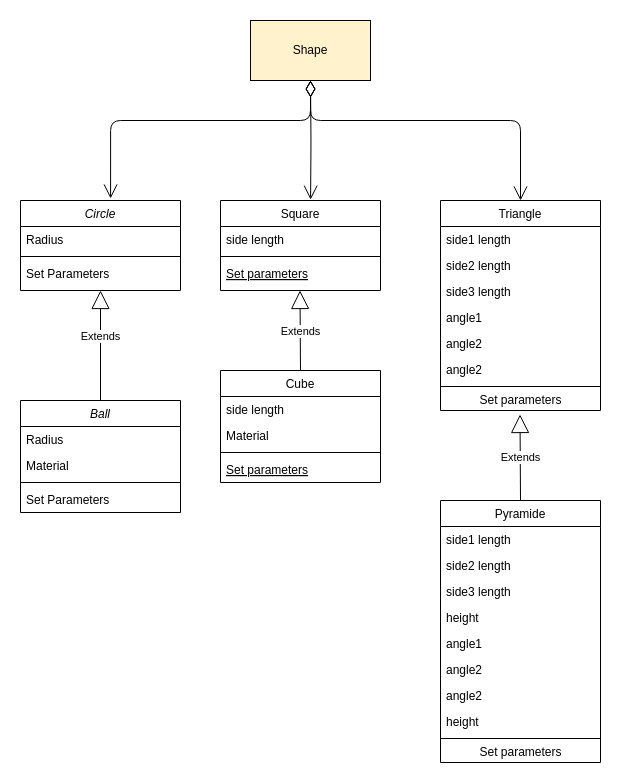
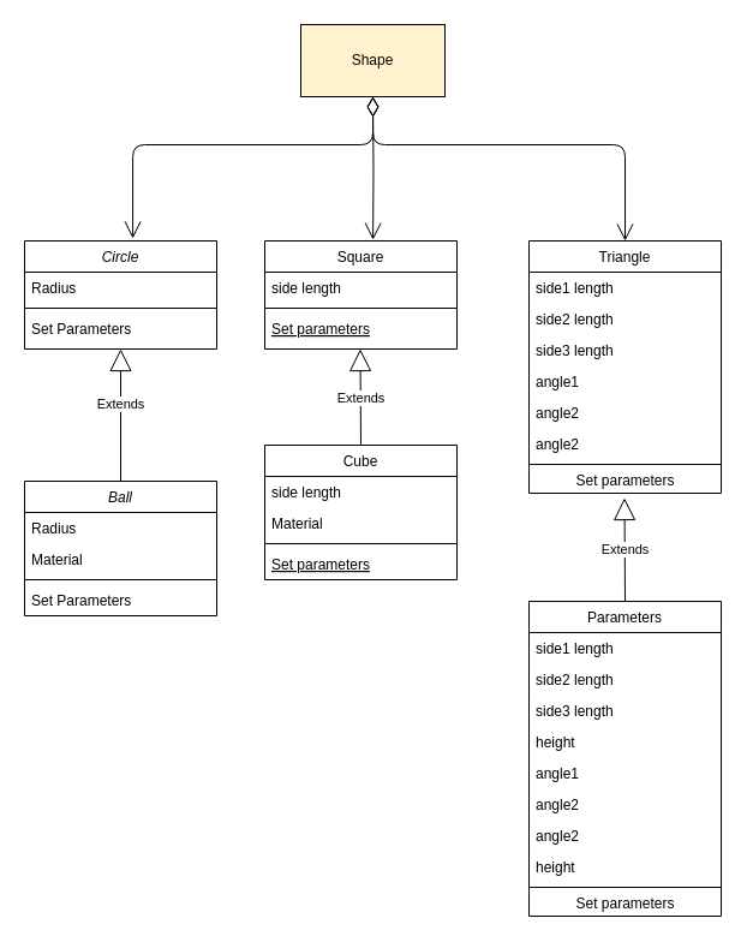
  <mxCell id="0" />
  <mxCell id="1" parent="0" />
  <mxCell id="2" value="Extends" style="endArrow=block;endSize=16;endFill=0;html=1;entryX=0.5;entryY=1;entryDx=0;entryDy=0;" edge="1" parent="1" target="3"><mxGeometry x="0.165" width="160" relative="1" as="geometry"><mxPoint x="100" y="400" as="sourcePoint" /><mxPoint x="180" y="240" as="targetPoint" /><Array as="points" /><mxPoint as="offset" /></mxGeometry></mxCell>
  <mxCell id="3" value="Circle" style="swimlane;fontStyle=2;align=center;verticalAlign=top;childLayout=stackLayout;horizontal=1;startSize=26;horizontalStack=0;resizeParent=1;resizeLast=0;collapsible=1;marginBottom=0;rounded=0;shadow=0;strokeWidth=1;" vertex="1" parent="1"><mxGeometry x="20" y="200" width="160" height="90" as="geometry"><mxRectangle x="230" y="140" width="160" height="26" as="alternateBounds" /></mxGeometry></mxCell>
  <mxCell id="4" value="Radius" style="text;align=left;verticalAlign=top;spacingLeft=4;spacingRight=4;overflow=hidden;rotatable=0;points=[[0,0.5],[1,0.5]];portConstraint=eastwest;" vertex="1" parent="3"><mxGeometry y="26" width="160" height="26" as="geometry" /></mxCell>
  <mxCell id="5" value="" style="line;html=1;strokeWidth=1;align=left;verticalAlign=middle;spacingTop=-1;spacingLeft=3;spacingRight=3;rotatable=0;labelPosition=right;points=[];portConstraint=eastwest;" vertex="1" parent="3"><mxGeometry y="52" width="160" height="8" as="geometry" /></mxCell>
  <mxCell id="6" value="Set Parameters" style="text;align=left;verticalAlign=top;spacingLeft=4;spacingRight=4;overflow=hidden;rotatable=0;points=[[0,0.5],[1,0.5]];portConstraint=eastwest;" vertex="1" parent="3"><mxGeometry y="60" width="160" height="26" as="geometry" /></mxCell>
  <mxCell id="7" value="Square" style="swimlane;fontStyle=0;align=center;verticalAlign=top;childLayout=stackLayout;horizontal=1;startSize=26;horizontalStack=0;resizeParent=1;resizeLast=0;collapsible=1;marginBottom=0;rounded=0;shadow=0;strokeWidth=1;" vertex="1" parent="1"><mxGeometry x="220" y="200" width="160" height="90" as="geometry"><mxRectangle x="130" y="380" width="160" height="26" as="alternateBounds" /></mxGeometry></mxCell>
  <mxCell id="8" value="side length" style="text;align=left;verticalAlign=top;spacingLeft=4;spacingRight=4;overflow=hidden;rotatable=0;points=[[0,0.5],[1,0.5]];portConstraint=eastwest;" vertex="1" parent="7"><mxGeometry y="26" width="160" height="26" as="geometry" /></mxCell>
  <mxCell id="9" value="" style="line;html=1;strokeWidth=1;align=left;verticalAlign=middle;spacingTop=-1;spacingLeft=3;spacingRight=3;rotatable=0;labelPosition=right;points=[];portConstraint=eastwest;" vertex="1" parent="7"><mxGeometry y="52" width="160" height="8" as="geometry" /></mxCell>
  <mxCell id="10" value="Set parameters" style="text;align=left;verticalAlign=top;spacingLeft=4;spacingRight=4;overflow=hidden;rotatable=0;points=[[0,0.5],[1,0.5]];portConstraint=eastwest;fontStyle=4" vertex="1" parent="7"><mxGeometry y="60" width="160" height="26" as="geometry" /></mxCell>
  <mxCell id="11" value="Triangle" style="swimlane;fontStyle=0;align=center;verticalAlign=top;childLayout=stackLayout;horizontal=1;startSize=26;horizontalStack=0;resizeParent=1;resizeLast=0;collapsible=1;marginBottom=0;rounded=0;shadow=0;strokeWidth=1;" vertex="1" parent="1"><mxGeometry x="440" y="200" width="160" height="210" as="geometry"><mxRectangle x="500" y="120" width="170" height="26" as="alternateBounds" /></mxGeometry></mxCell>
  <mxCell id="12" value="side1 length" style="text;align=left;verticalAlign=top;spacingLeft=4;spacingRight=4;overflow=hidden;rotatable=0;points=[[0,0.5],[1,0.5]];portConstraint=eastwest;horizontal=1;" vertex="1" parent="11"><mxGeometry y="26" width="160" height="26" as="geometry" /></mxCell>
  <mxCell id="13" value="side2 length" style="text;align=left;verticalAlign=top;spacingLeft=4;spacingRight=4;overflow=hidden;rotatable=0;points=[[0,0.5],[1,0.5]];portConstraint=eastwest;horizontal=1;" vertex="1" parent="11"><mxGeometry y="52" width="160" height="26" as="geometry" /></mxCell>
  <mxCell id="14" value="side3 length" style="text;align=left;verticalAlign=top;spacingLeft=4;spacingRight=4;overflow=hidden;rotatable=0;points=[[0,0.5],[1,0.5]];portConstraint=eastwest;horizontal=1;" vertex="1" parent="11"><mxGeometry y="78" width="160" height="26" as="geometry" /></mxCell>
  <mxCell id="15" value="angle1" style="text;align=left;verticalAlign=top;spacingLeft=4;spacingRight=4;overflow=hidden;rotatable=0;points=[[0,0.5],[1,0.5]];portConstraint=eastwest;horizontal=1;" vertex="1" parent="11"><mxGeometry y="104" width="160" height="26" as="geometry" /></mxCell>
  <mxCell id="16" value="angle2" style="text;align=left;verticalAlign=top;spacingLeft=4;spacingRight=4;overflow=hidden;rotatable=0;points=[[0,0.5],[1,0.5]];portConstraint=eastwest;horizontal=1;" vertex="1" parent="11"><mxGeometry y="130" width="160" height="26" as="geometry" /></mxCell>
  <mxCell id="17" value="angle2" style="text;align=left;verticalAlign=top;spacingLeft=4;spacingRight=4;overflow=hidden;rotatable=0;points=[[0,0.5],[1,0.5]];portConstraint=eastwest;horizontal=1;" vertex="1" parent="11"><mxGeometry y="156" width="160" height="26" as="geometry" /></mxCell>
  <mxCell id="18" value="" style="line;html=1;strokeWidth=1;align=left;verticalAlign=middle;spacingTop=-1;spacingLeft=3;spacingRight=3;rotatable=0;labelPosition=right;points=[];portConstraint=eastwest;" vertex="1" parent="11"><mxGeometry y="182" width="160" height="8" as="geometry" /></mxCell>
  <mxCell id="19" value="Set parameters" style="text;html=1;align=center;verticalAlign=middle;resizable=0;points=[];autosize=1;" vertex="1" parent="11"><mxGeometry y="190" width="160" height="20" as="geometry" /></mxCell>
  <mxCell id="20" value="Extends" style="endArrow=block;endSize=16;endFill=0;html=1;" edge="1" parent="1"><mxGeometry width="160" relative="1" as="geometry"><mxPoint x="520" y="500" as="sourcePoint" /><mxPoint x="519.5" y="414" as="targetPoint" /><Array as="points" /><mxPoint as="offset" /></mxGeometry></mxCell>
  <mxCell id="21" value="Extends" style="endArrow=block;endSize=16;endFill=0;html=1;" edge="1" parent="1"><mxGeometry width="160" relative="1" as="geometry"><mxPoint x="300" y="373" as="sourcePoint" /><mxPoint x="299.5" y="290" as="targetPoint" /></mxGeometry></mxCell>
  <mxCell id="22" value="1" style="endArrow=open;html=1;endSize=12;startArrow=diamondThin;startSize=14;startFill=0;edgeStyle=orthogonalEdgeStyle;align=left;verticalAlign=bottom;entryX=0.563;entryY=-0.022;entryDx=0;entryDy=0;entryPerimeter=0;" edge="1" parent="1" target="3"><mxGeometry x="-1" y="3" relative="1" as="geometry"><mxPoint x="310" y="80" as="sourcePoint" /><mxPoint x="190" y="80" as="targetPoint" /><Array as="points"><mxPoint x="310" y="120" /><mxPoint x="110" y="120" /></Array></mxGeometry></mxCell>
  <mxCell id="23" value="1" style="endArrow=open;html=1;endSize=12;startArrow=diamondThin;startSize=14;startFill=0;edgeStyle=orthogonalEdgeStyle;align=left;verticalAlign=bottom;entryX=0.563;entryY=-0.009;entryDx=0;entryDy=0;entryPerimeter=0;" edge="1" parent="1" target="7"><mxGeometry x="-1" y="3" relative="1" as="geometry"><mxPoint x="310" y="80" as="sourcePoint" /><mxPoint x="470" y="130" as="targetPoint" /></mxGeometry></mxCell>
  <mxCell id="24" value="1" style="endArrow=open;html=1;endSize=12;startArrow=diamondThin;startSize=14;startFill=0;edgeStyle=orthogonalEdgeStyle;align=left;verticalAlign=bottom;entryX=0.5;entryY=0;entryDx=0;entryDy=0;" edge="1" parent="1" target="11"><mxGeometry x="-1" y="3" relative="1" as="geometry"><mxPoint x="310" y="80" as="sourcePoint" /><mxPoint x="470" y="130" as="targetPoint" /><Array as="points"><mxPoint x="310" y="120" /><mxPoint x="520" y="120" /></Array></mxGeometry></mxCell>
  <mxCell id="25" value="Shape" style="rounded=0;whiteSpace=wrap;html=1;fillColor=#fff2cc;" vertex="1" parent="1"><mxGeometry x="250" y="20" width="120" height="60" as="geometry" /></mxCell>
  <mxCell id="26" value="Ball" style="swimlane;fontStyle=2;align=center;verticalAlign=top;childLayout=stackLayout;horizontal=1;startSize=26;horizontalStack=0;resizeParent=1;resizeLast=0;collapsible=1;marginBottom=0;rounded=0;shadow=0;strokeWidth=1;" vertex="1" parent="1"><mxGeometry x="20" y="400" width="160" height="112" as="geometry"><mxRectangle x="230" y="140" width="160" height="26" as="alternateBounds" /></mxGeometry></mxCell>
  <mxCell id="27" value="Radius" style="text;align=left;verticalAlign=top;spacingLeft=4;spacingRight=4;overflow=hidden;rotatable=0;points=[[0,0.5],[1,0.5]];portConstraint=eastwest;" vertex="1" parent="26"><mxGeometry y="26" width="160" height="26" as="geometry" /></mxCell>
  <mxCell id="28" value="Material" style="text;align=left;verticalAlign=top;spacingLeft=4;spacingRight=4;overflow=hidden;rotatable=0;points=[[0,0.5],[1,0.5]];portConstraint=eastwest;" vertex="1" parent="26"><mxGeometry y="52" width="160" height="26" as="geometry" /></mxCell>
  <mxCell id="29" value="" style="line;html=1;strokeWidth=1;align=left;verticalAlign=middle;spacingTop=-1;spacingLeft=3;spacingRight=3;rotatable=0;labelPosition=right;points=[];portConstraint=eastwest;" vertex="1" parent="26"><mxGeometry y="78" width="160" height="8" as="geometry" /></mxCell>
  <mxCell id="30" value="Set Parameters" style="text;align=left;verticalAlign=top;spacingLeft=4;spacingRight=4;overflow=hidden;rotatable=0;points=[[0,0.5],[1,0.5]];portConstraint=eastwest;" vertex="1" parent="26"><mxGeometry y="86" width="160" height="26" as="geometry" /></mxCell>
  <mxCell id="31" value="Cube" style="swimlane;fontStyle=0;align=center;verticalAlign=top;childLayout=stackLayout;horizontal=1;startSize=26;horizontalStack=0;resizeParent=1;resizeLast=0;collapsible=1;marginBottom=0;rounded=0;shadow=0;strokeWidth=1;" vertex="1" parent="1"><mxGeometry x="220" y="370" width="160" height="112" as="geometry"><mxRectangle x="130" y="380" width="160" height="26" as="alternateBounds" /></mxGeometry></mxCell>
  <mxCell id="32" value="side length" style="text;align=left;verticalAlign=top;spacingLeft=4;spacingRight=4;overflow=hidden;rotatable=0;points=[[0,0.5],[1,0.5]];portConstraint=eastwest;" vertex="1" parent="31"><mxGeometry y="26" width="160" height="26" as="geometry" /></mxCell>
  <mxCell id="33" value="Material" style="text;align=left;verticalAlign=top;spacingLeft=4;spacingRight=4;overflow=hidden;rotatable=0;points=[[0,0.5],[1,0.5]];portConstraint=eastwest;" vertex="1" parent="31"><mxGeometry y="52" width="160" height="26" as="geometry" /></mxCell>
  <mxCell id="34" value="" style="line;html=1;strokeWidth=1;align=left;verticalAlign=middle;spacingTop=-1;spacingLeft=3;spacingRight=3;rotatable=0;labelPosition=right;points=[];portConstraint=eastwest;" vertex="1" parent="31"><mxGeometry y="78" width="160" height="8" as="geometry" /></mxCell>
  <mxCell id="35" value="Set parameters" style="text;align=left;verticalAlign=top;spacingLeft=4;spacingRight=4;overflow=hidden;rotatable=0;points=[[0,0.5],[1,0.5]];portConstraint=eastwest;fontStyle=4" vertex="1" parent="31"><mxGeometry y="86" width="160" height="26" as="geometry" /></mxCell>
- <mxCell id="36" value="Pyramide" style="swimlane;fontStyle=0;align=center;verticalAlign=top;childLayout=stackLayout;horizontal=1;startSize=26;horizontalStack=0;resizeParent=1;resizeLast=0;collapsible=1;marginBottom=0;rounded=0;shadow=0;strokeWidth=1;" vertex="1" parent="1"><mxGeometry x="440" y="500" width="160" height="262" as="geometry"><mxRectangle x="500" y="120" width="170" height="26" as="alternateBounds" /></mxGeometry></mxCell>
+ <mxCell id="36" value="Parameters" style="swimlane;fontStyle=0;align=center;verticalAlign=top;childLayout=stackLayout;horizontal=1;startSize=26;horizontalStack=0;resizeParent=1;resizeLast=0;collapsible=1;marginBottom=0;rounded=0;shadow=0;strokeWidth=1;" vertex="1" parent="1"><mxGeometry x="440" y="500" width="160" height="262" as="geometry"><mxRectangle x="500" y="120" width="170" height="26" as="alternateBounds" /></mxGeometry></mxCell>
  <mxCell id="37" value="side1 length" style="text;align=left;verticalAlign=top;spacingLeft=4;spacingRight=4;overflow=hidden;rotatable=0;points=[[0,0.5],[1,0.5]];portConstraint=eastwest;horizontal=1;" vertex="1" parent="36"><mxGeometry y="26" width="160" height="26" as="geometry" /></mxCell>
  <mxCell id="38" value="side2 length" style="text;align=left;verticalAlign=top;spacingLeft=4;spacingRight=4;overflow=hidden;rotatable=0;points=[[0,0.5],[1,0.5]];portConstraint=eastwest;horizontal=1;" vertex="1" parent="36"><mxGeometry y="52" width="160" height="26" as="geometry" /></mxCell>
  <mxCell id="39" value="side3 length" style="text;align=left;verticalAlign=top;spacingLeft=4;spacingRight=4;overflow=hidden;rotatable=0;points=[[0,0.5],[1,0.5]];portConstraint=eastwest;horizontal=1;" vertex="1" parent="36"><mxGeometry y="78" width="160" height="26" as="geometry" /></mxCell>
  <mxCell id="40" value="height" style="text;align=left;verticalAlign=top;spacingLeft=4;spacingRight=4;overflow=hidden;rotatable=0;points=[[0,0.5],[1,0.5]];portConstraint=eastwest;horizontal=1;" vertex="1" parent="36"><mxGeometry y="104" width="160" height="26" as="geometry" /></mxCell>
  <mxCell id="41" value="angle1" style="text;align=left;verticalAlign=top;spacingLeft=4;spacingRight=4;overflow=hidden;rotatable=0;points=[[0,0.5],[1,0.5]];portConstraint=eastwest;horizontal=1;" vertex="1" parent="36"><mxGeometry y="130" width="160" height="26" as="geometry" /></mxCell>
  <mxCell id="42" value="angle2" style="text;align=left;verticalAlign=top;spacingLeft=4;spacingRight=4;overflow=hidden;rotatable=0;points=[[0,0.5],[1,0.5]];portConstraint=eastwest;horizontal=1;" vertex="1" parent="36"><mxGeometry y="156" width="160" height="26" as="geometry" /></mxCell>
  <mxCell id="43" value="angle2" style="text;align=left;verticalAlign=top;spacingLeft=4;spacingRight=4;overflow=hidden;rotatable=0;points=[[0,0.5],[1,0.5]];portConstraint=eastwest;horizontal=1;" vertex="1" parent="36"><mxGeometry y="182" width="160" height="26" as="geometry" /></mxCell>
  <mxCell id="44" value="height" style="text;align=left;verticalAlign=top;spacingLeft=4;spacingRight=4;overflow=hidden;rotatable=0;points=[[0,0.5],[1,0.5]];portConstraint=eastwest;horizontal=1;" vertex="1" parent="36"><mxGeometry y="208" width="160" height="26" as="geometry" /></mxCell>
  <mxCell id="45" value="" style="line;html=1;strokeWidth=1;align=left;verticalAlign=middle;spacingTop=-1;spacingLeft=3;spacingRight=3;rotatable=0;labelPosition=right;points=[];portConstraint=eastwest;" vertex="1" parent="36"><mxGeometry y="234" width="160" height="8" as="geometry" /></mxCell>
  <mxCell id="46" value="Set parameters" style="text;html=1;align=center;verticalAlign=middle;resizable=0;points=[];autosize=1;" vertex="1" parent="36"><mxGeometry y="242" width="160" height="20" as="geometry" /></mxCell>
